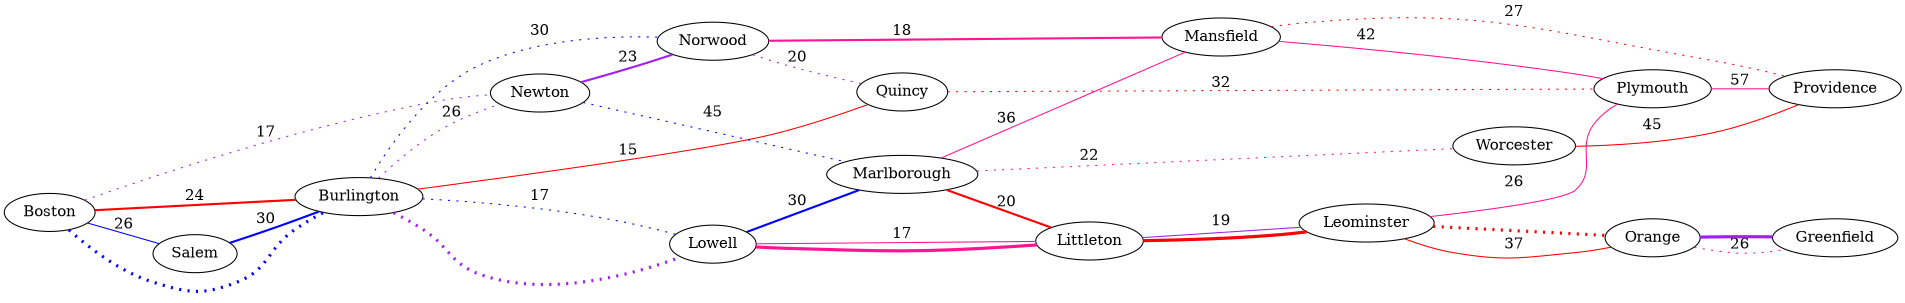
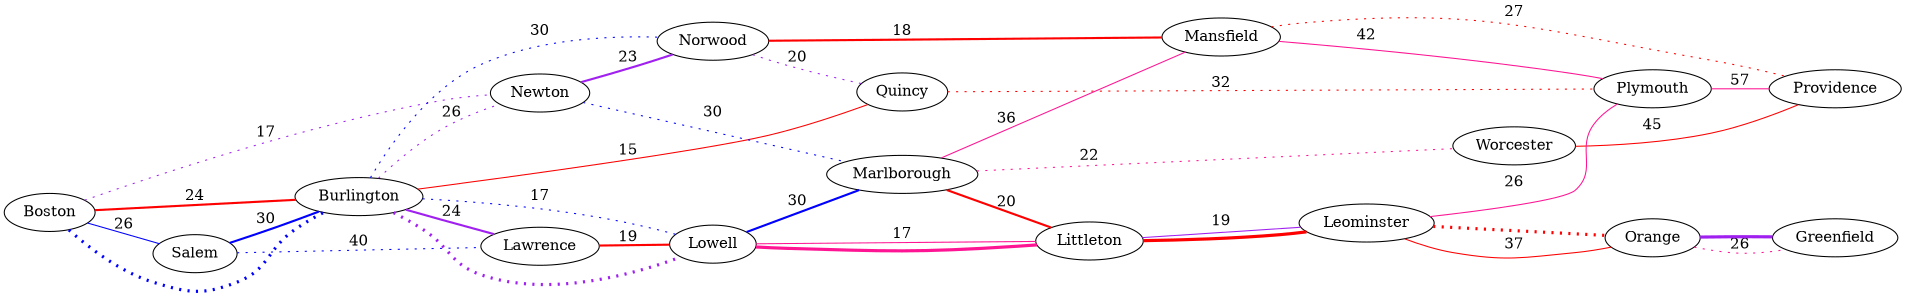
  graph {
    rankdir=LR
    edge [color=red style=dotted]
    Boston
    Salem
    Burlington
    Newton
+   Lawrence
    Norwood
    Quincy
    Lowell
    Marlborough
    Mansfield
    Plymouth
    Littleton
    Worcester
    Providence
    Leominster
    Orange
    Greenfield
    Boston -- Salem [color=blue label=26 style=solid]
    Boston -- Burlington [label=24 style=bold]
    Boston -- Burlington [color=blue penwidth=3.0]
    Boston -- Newton [color=purple label=17]
    Salem -- Burlington [color=blue label=30 style=bold]
+   Salem -- Lawrence [color=blue label=40]
    Burlington -- Newton [color=purple label=26]
+   Burlington -- Lawrence [color=purple label=24 style=bold]
    Burlington -- Norwood [color=blue label=30]
    Burlington -- Quincy [label=15 style=solid]
    Burlington -- Lowell [color=blue label=17]
    Burlington -- Lowell [color=purple penwidth=3.0]
    Newton -- Norwood [color=purple label=23 style=bold]
-   Newton -- Marlborough [color=blue label=45]
+   Newton -- Marlborough [color=blue label=30]
+   Lawrence -- Lowell [label=19 style=bold]
    Norwood -- Quincy [color=purple label=20]
-   Norwood -- Mansfield [color=deeppink label=18 style=bold]
+   Norwood -- Mansfield [label=18 style=bold]
    Quincy -- Plymouth [label=32]
    Lowell -- Marlborough [color=blue label=30 style=bold]
    Lowell -- Littleton [color=deeppink label=17 style=solid]
    Lowell -- Littleton [color=deeppink penwidth=3.0 style=bold]
    Marlborough -- Mansfield [color=deeppink label=36 style=solid]
    Marlborough -- Littleton [label=20 style=bold]
    Marlborough -- Worcester [color=deeppink label=22]
    Mansfield -- Plymouth [color=deeppink label=42 style=solid]
    Mansfield -- Providence [label=27]
    Plymouth -- Providence [color=deeppink label=57 style=solid]
    Littleton -- Leominster [color=purple label=19 style=solid]
    Littleton -- Leominster [penwidth=3.0 style=bold]
    Worcester -- Providence [label=45 style=solid]
    Leominster -- Plymouth [color=deeppink label=26 style=solid]
    Leominster -- Orange [label=37 style=solid]
    Leominster -- Orange [penwidth=3.0]
    Orange -- Greenfield [color=deeppink label=26]
    Orange -- Greenfield [color=purple penwidth=3.0 style=bold]
  }
